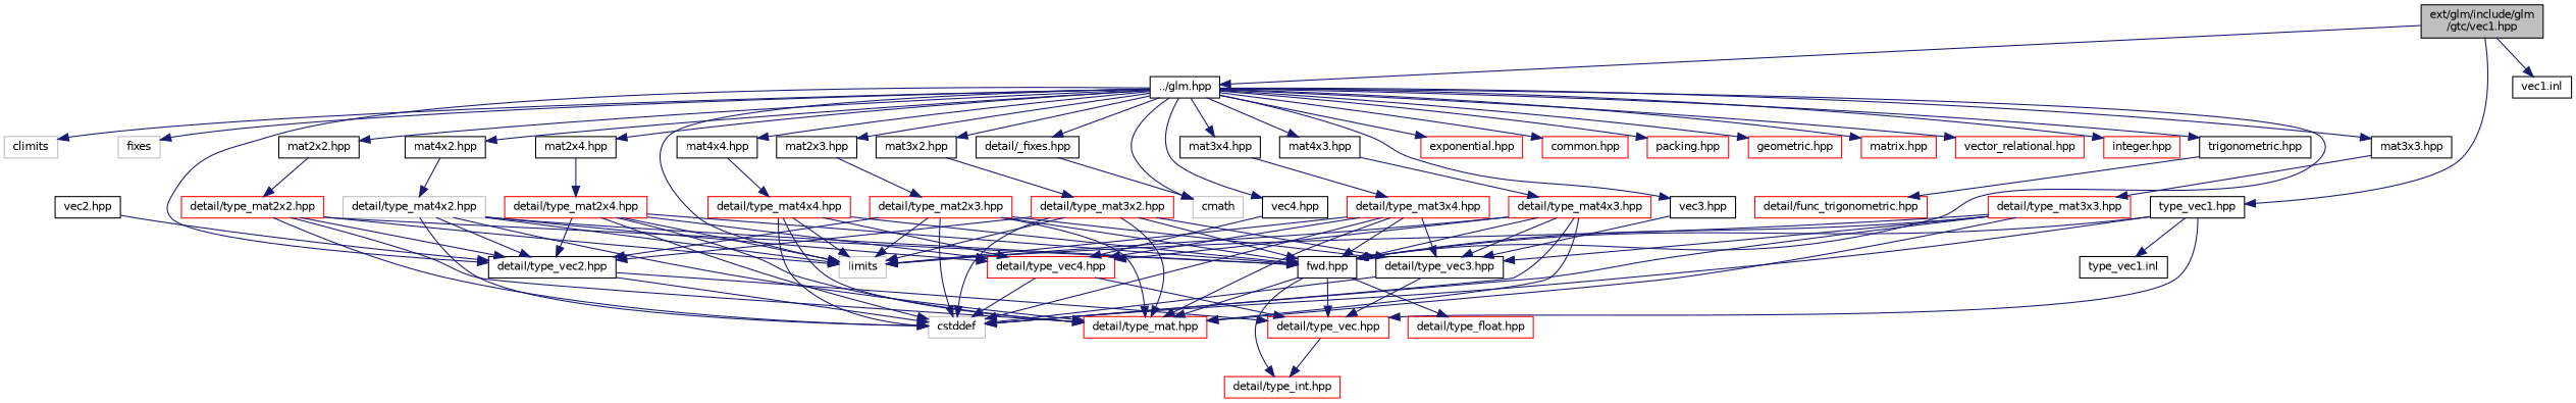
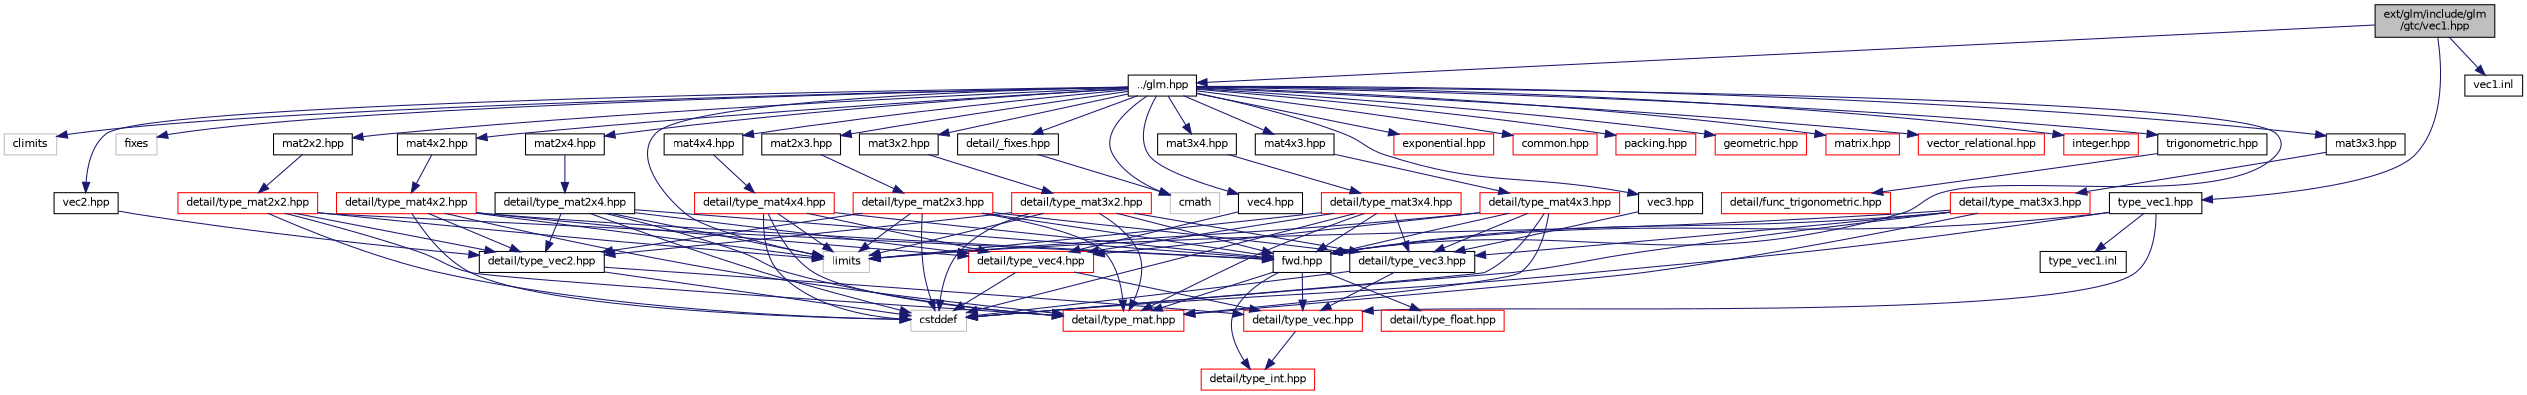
  digraph {
    node [color=black fillcolor=white fontname=Helvetica fontsize=10 shape=record style=filled]
    edge [color=midnightblue fontname=Helvetica fontsize=10 labelfontname=Helvetica labelfontsize=10 style=solid]
    n1 [fillcolor=grey75 fontcolor=black height=0.2 label="ext/glm/include/glm\l/gtc/vec1.hpp" width=0.4]
    n2 [height=0.2 label="../glm.hpp" width=0.4]
    n3 [height=0.2 label="type_vec1.hpp" width=0.4]
    n4 [height=0.2 label="vec1.inl" width=0.4]
    n5 [height=0.2 label="detail/_fixes.hpp" width=0.4]
    n6 [color=grey75 height=0.2 label=cmath width=0.4]
    n7 [color=grey75 height=0.2 label=climits width=0.4]
    n8 [color=grey75 height=0.2 label=limits width=0.4]
    n9 [color=grey75 height=0.2 label=fixes width=0.4]
    n10 [height=0.2 label="fwd.hpp" width=0.4]
    n11 [height=0.2 label="vec2.hpp" width=0.4]
    n12 [height=0.2 label="vec3.hpp" width=0.4]
    n13 [height=0.2 label="vec4.hpp" width=0.4]
    n14 [height=0.2 label="mat2x2.hpp" width=0.4]
    n15 [height=0.2 label="mat2x3.hpp" width=0.4]
    n16 [height=0.2 label="mat2x4.hpp" width=0.4]
    n17 [height=0.2 label="mat3x2.hpp" width=0.4]
    n18 [height=0.2 label="mat3x3.hpp" width=0.4]
    n19 [height=0.2 label="mat3x4.hpp" width=0.4]
    n20 [height=0.2 label="mat4x2.hpp" width=0.4]
    n21 [height=0.2 label="mat4x3.hpp" width=0.4]
    n22 [height=0.2 label="mat4x4.hpp" width=0.4]
    n23 [height=0.2 label="trigonometric.hpp" width=0.4]
    n24 [color=red height=0.2 label="exponential.hpp" width=0.4]
    n25 [color=red height=0.2 label="common.hpp" width=0.4]
    n26 [color=red height=0.2 label="packing.hpp" width=0.4]
    n27 [color=red height=0.2 label="geometric.hpp" width=0.4]
    n28 [color=red height=0.2 label="matrix.hpp" width=0.4]
    n29 [color=red height=0.2 label="vector_relational.hpp" width=0.4]
    n30 [color=red height=0.2 label="integer.hpp" width=0.4]
    n31 [color=red height=0.2 label="detail/type_vec.hpp" width=0.4]
    n32 [color=grey75 height=0.2 label=cstddef width=0.4]
    n33 [height=0.2 label="type_vec1.inl" width=0.4]
    n34 [color=red height=0.2 label="detail/type_int.hpp" width=0.4]
    n35 [color=red height=0.2 label="detail/type_float.hpp" width=0.4]
    n36 [color=red height=0.2 label="detail/type_mat.hpp" width=0.4]
    n37 [height=0.2 label="detail/type_vec2.hpp" width=0.4]
    n38 [height=0.2 label="detail/type_vec3.hpp" width=0.4]
    n39 [color=red height=0.2 label="detail/type_vec4.hpp" width=0.4]
    n40 [color=red height=0.2 label="detail/type_mat2x2.hpp" width=0.4]
    n41 [color=red height=0.2 label="detail/type_mat2x3.hpp" width=0.4]
-   n42 [color=red height=0.2 label="detail/type_mat2x4.hpp" width=0.4]
+   n42 [height=0.2 label="detail/type_mat2x4.hpp" width=0.4]
    n43 [color=red height=0.2 label="detail/type_mat3x2.hpp" width=0.4]
    n44 [color=red height=0.2 label="detail/type_mat3x3.hpp" width=0.4]
    n45 [color=red height=0.2 label="detail/type_mat3x4.hpp" width=0.4]
-   n46 [color=grey75 height=0.2 label="detail/type_mat4x2.hpp" width=0.4]
+   n46 [color=red height=0.2 label="detail/type_mat4x2.hpp" width=0.4]
    n47 [color=red height=0.2 label="detail/type_mat4x3.hpp" width=0.4]
    n48 [color=red height=0.2 label="detail/type_mat4x4.hpp" width=0.4]
    n49 [color=red height=0.2 label="detail/func_trigonometric.hpp" width=0.4]
    n1 -> n2
    n1 -> n3
    n1 -> n4
    n2 -> n5
    n2 -> n6
    n2 -> n7
    n2 -> n8
    n2 -> n9
    n2 -> n10
-   n2 -> n37
+   n2 -> n11
    n2 -> n12
    n2 -> n13
    n2 -> n14
    n2 -> n15
    n2 -> n16
    n2 -> n17
    n2 -> n18
    n2 -> n19
    n2 -> n20
    n2 -> n21
    n2 -> n22
    n2 -> n23
    n2 -> n24
    n2 -> n25
    n2 -> n26
    n2 -> n27
    n2 -> n28
    n2 -> n29
    n2 -> n30
    n3 -> n10
    n3 -> n31
    n3 -> n32
    n3 -> n33
    n5 -> n6
    n10 -> n31
    n10 -> n34
    n10 -> n35
    n10 -> n36
    n11 -> n37
    n12 -> n38
    n13 -> n39
    n14 -> n40
    n15 -> n41
    n16 -> n42
    n17 -> n43
    n18 -> n44
    n19 -> n45
    n20 -> n46
    n21 -> n47
    n22 -> n48
    n23 -> n49
    n31 -> n34
    n37 -> n31
    n37 -> n32
    n38 -> n31
    n38 -> n32
    n39 -> n31
    n39 -> n32
    n40 -> n8
    n40 -> n10
    n40 -> n32
    n40 -> n36
    n40 -> n37
    n41 -> n8
    n41 -> n10
    n41 -> n32
    n41 -> n36
    n41 -> n37
    n41 -> n38
    n42 -> n8
    n42 -> n10
    n42 -> n32
    n42 -> n36
    n42 -> n37
    n42 -> n39
    n43 -> n8
    n43 -> n10
    n43 -> n32
    n43 -> n36
    n43 -> n37
    n43 -> n38
    n44 -> n8
    n44 -> n10
    n44 -> n32
    n44 -> n36
    n44 -> n38
    n45 -> n8
    n45 -> n10
    n45 -> n32
    n45 -> n36
    n45 -> n38
    n45 -> n39
    n46 -> n8
    n46 -> n10
    n46 -> n32
    n46 -> n36
    n46 -> n37
    n46 -> n39
    n47 -> n8
    n47 -> n10
    n47 -> n32
    n47 -> n36
    n47 -> n38
    n47 -> n39
    n48 -> n8
    n48 -> n10
    n48 -> n32
    n48 -> n36
    n48 -> n39
  }
